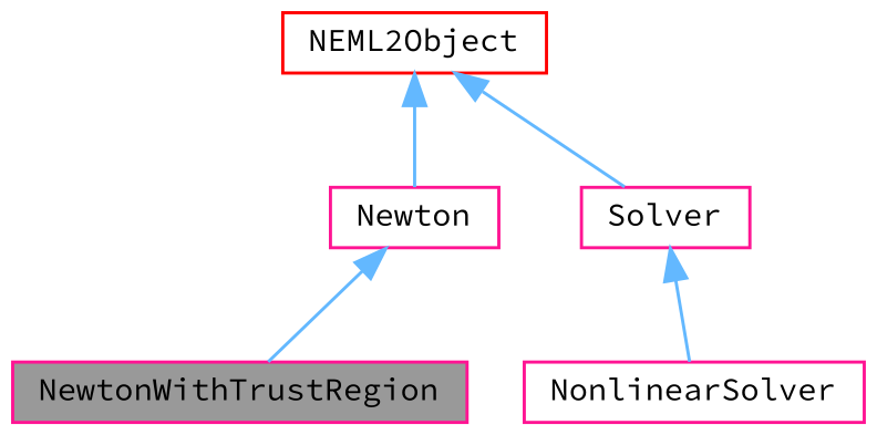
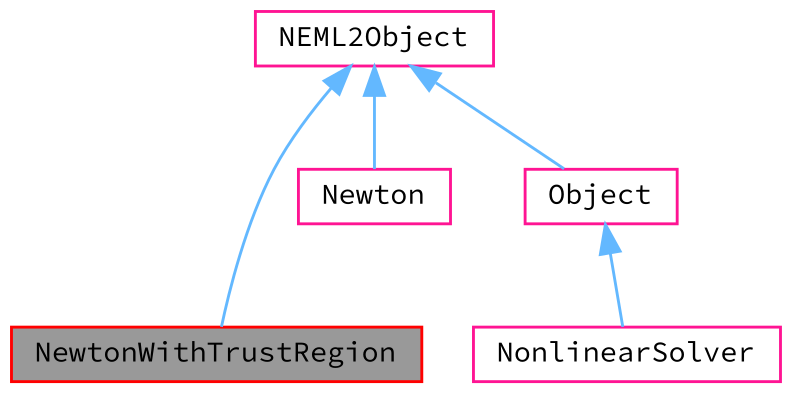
  digraph {
    fontname="Source Code Pro"
    node [color=deeppink fillcolor=white fontname="Source Code Pro" fontsize=10 shape=box style=filled]
    edge [color=steelblue1 dir=back fontname="Source Code Pro" fontsize=10 labelfontname=Helvetica labelfontsize=10 style=solid]
-   n1 [fillcolor=grey60 fontcolor=black height=0.2 label=NewtonWithTrustRegion width=0.4]
+   n1 [color=red fillcolor=grey60 fontcolor=black height=0.2 label=NewtonWithTrustRegion width=0.4]
    n2 [height=0.2 label=Newton width=0.4]
    n3 [height=0.2 label=NonlinearSolver width=0.4]
-   n4 [height=0.2 label=Solver width=0.4]
-   n5 [color=red height=0.2 label=NEML2Object width=0.4]
-   n2 -> n1
+   n4 [height=0.2 label=Object width=0.4]
+   n5 [height=0.2 label=NEML2Object width=0.4]
+   n5 -> n1
    n4 -> n3
    n5 -> n2
    n5 -> n4
  }
